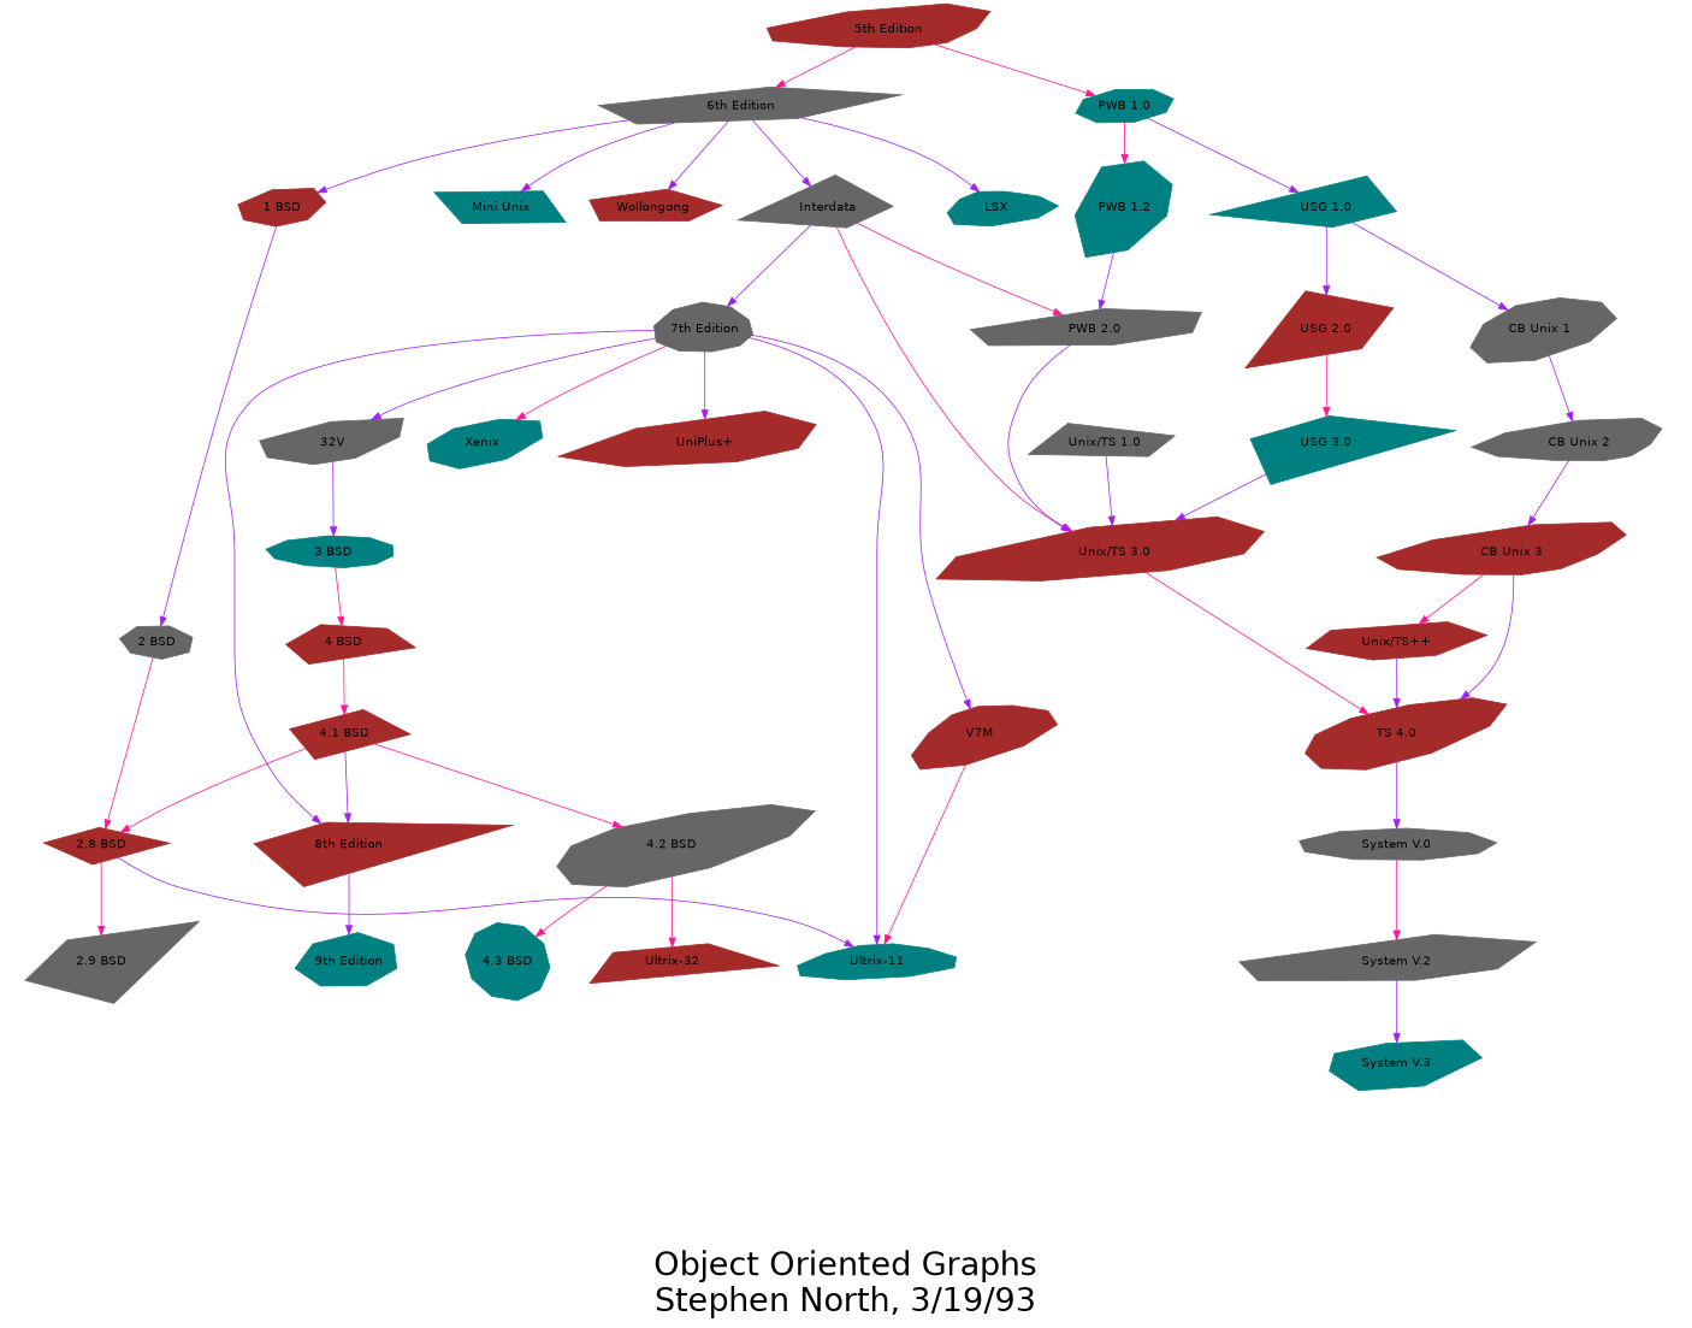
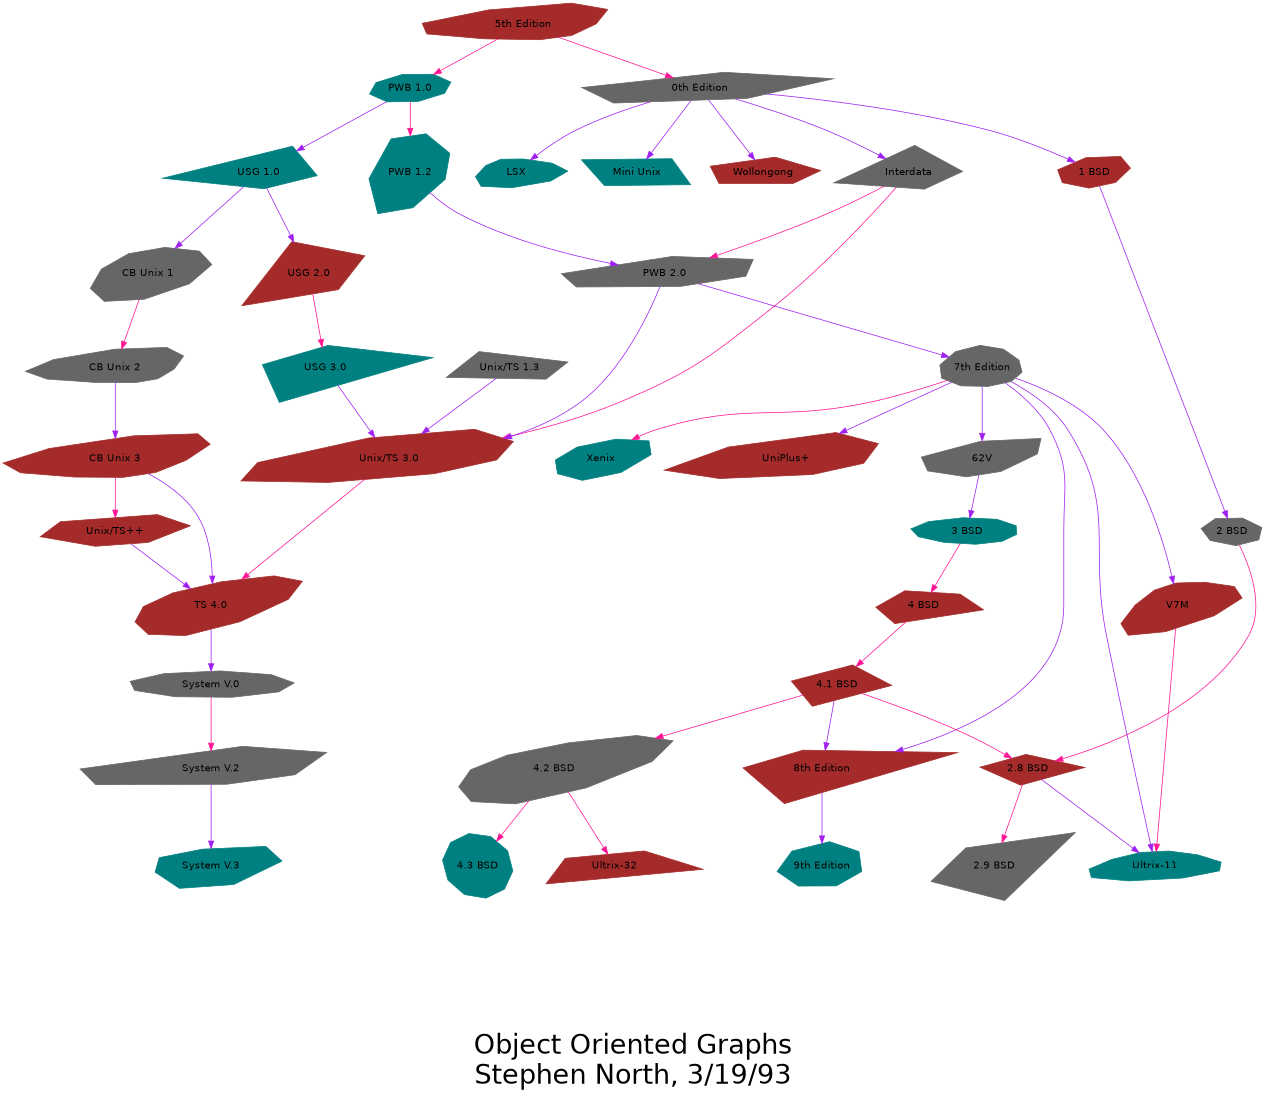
  digraph {
    fontname=Helvetica
    fontsize=36
    label="\n\n\n\nObject Oriented Graphs\nStephen North, 3/19/93"
    rankdir=TB
    node [color=brown fontname=Helvetica orientation=50 shape=polygon sides=4 style=filled]
    edge [color=purple]
    "5th Edition" [distortion=0.936354 height=0.62845 orientation=28 sides=9 skew=-0.126818 width=2.4513]
-   "6th Edition" [color=gray40 distortion=0.238792 height=0.53832 orientation=11 sides=5 skew=0.995935 width=3.0296]
+   "6th Edition" [color=gray40 distortion=0.238792 height=0.53832 orientation=11 sides=5 skew=0.995935 width=3.0296 label="0th Edition"]
    "PWB 1.0" [color=teal distortion=0.019636 height=0.5066 orientation=79 sides=8 skew=-0.440424 width=1.4451]
    LSX [color=teal distortion=-0.698271 height=0.53598 orientation=22 sides=9 skew=-0.195492 width=1.2562]
    "1 BSD" [distortion=0.265084 height=0.54133 orientation=26 sides=7 skew=0.403659 width=1.2527]
    "Mini Unix" [color=teal distortion=0.039386 height=0.5 orientation=2 skew=-0.461120 width=1.8894]
    Wollongong [distortion=0.228564 height=0.5333 orientation=63 sides=5 skew=-0.062846 width=2.0084]
    Interdata [color=gray40 distortion=0.624013 height=0.704 orientation=56 skew=0.101396 width=2.2595]
    "PWB 1.2" [color=teal distortion=0.640971 height=0.88033 orientation=84 sides=7 skew=-0.768455 width=1.4928]
    "USG 1.0" [color=teal distortion=0.758942 height=0.69721 orientation=42 skew=0.039886 width=2.5329]
    "2 BSD" [color=gray40 distortion=-0.010661 height=0.51591 orientation=84 sides=7 skew=0.179249 width=1.1422]
    "Unix/TS 3.0" [distortion=0.731383 height=0.73633 orientation=43 sides=8 skew=-0.824612 width=3.1145]
    "PWB 2.0" [color=gray40 distortion=0.592100 height=0.56098 orientation=34 sides=6 skew=-0.719269 width=2.401]
    "7th Edition" [color=gray40 distortion=0.298417 height=0.64255 orientation=65 sides=10 skew=0.310367 width=1.5756]
    "CB Unix 1" [color=gray40 distortion=-0.348692 height=0.72208 orientation=42 sides=9 skew=0.767058 width=1.9071]
    "USG 2.0" [distortion=0.748625 height=0.77619 orientation=74 skew=-0.647656 width=2.1103]
    "2.8 BSD" [distortion=-0.239422 height=0.55846 orientation=44 skew=0.053841 width=1.9268]
    "TS 4.0" [distortion=-0.641701 height=0.75173 sides=10 skew=-0.952502 width=1.9319]
    "8th Edition" [distortion=-0.997093 height=0.80427 skew=-0.061117 width=3.2588]
-   "32V" [color=gray40 distortion=0.878516 height=0.60598 orientation=19 sides=7 skew=0.592905 width=1.3648]
+   "32V" [color=gray40 distortion=0.878516 height=0.60598 orientation=19 sides=7 skew=0.592905 width=1.3648 label="62V"]
    V7M [distortion=-0.960249 height=0.74745 orientation=32 sides=10 skew=0.460424 width=1.4322]
    "Ultrix-11" [color=teal distortion=-0.633186 height=0.53138 orientation=10 sides=10 skew=0.333125 width=1.7938]
    Xenix [color=teal distortion=-0.337997 height=0.63729 orientation=52 sides=8 skew=-0.760726 width=1.3725]
    "UniPlus+" [distortion=0.788483 height=0.69194 orientation=39 sides=7 skew=-0.526284 width=2.5716]
    "System V.0" [color=gray40 distortion=0.021556 height=0.5 orientation=26 sides=9 skew=-0.729938 width=2.2834]
    "9th Edition" [color=teal distortion=0.138690 height=0.66083 orientation=55 sides=7 skew=0.554049 width=1.6632]
    "3 BSD" [color=teal distortion=0.251820 height=0.5 orientation=18 sides=10 skew=-0.530618 width=1.5057]
    "4 BSD" [distortion=-0.772300 height=0.58561 orientation=24 sides=5 skew=-0.028475 width=1.68]
    "2.9 BSD" [color=gray40 distortion=-0.843381 height=0.80291 orientation=70 skew=-0.601395 width=2.3014]
    "4.1 BSD" [distortion=-0.226170 height=0.6378 orientation=38 skew=0.504053 width=1.892]
    "4.2 BSD" [color=gray40 distortion=-0.807349 height=0.81143 sides=10 skew=-0.908842 width=2.4079]
    "4.3 BSD" [color=teal distortion=-0.030619 height=0.77622 orientation=76 sides=10 skew=0.985021 width=1.3098]
    "Ultrix-32" [distortion=-0.644209 height=0.58223 orientation=21 skew=0.307836 width=2.4029]
    "CB Unix 2" [color=gray40 distortion=0.851818 height=0.61186 orientation=32 sides=10 skew=-0.020120 width=2.2509]
    "USG 3.0" [color=teal distortion=-0.848455 height=0.80243 orientation=44 skew=0.267152 width=2.6638]
    "CB Unix 3" [distortion=0.992237 height=0.674 orientation=29 sides=10 skew=0.256102 width=2.5175]
    "Unix/TS++" [distortion=0.545461 height=0.55238 orientation=16 sides=6 skew=0.313589 width=2.1927]
-   "Unix/TS 1.0" [color=gray40 distortion=0.305594 height=0.5422 orientation=75 skew=0.070516 width=2.2979]
+   "Unix/TS 1.0" [color=gray40 distortion=0.305594 height=0.5422 orientation=75 skew=0.070516 width=2.2979 label="Unix/TS 1.3"]
    "System V.2" [color=gray40 distortion=0.985153 height=0.64346 orientation=33 sides=6 skew=-0.399752 width=2.9816]
    "System V.3" [color=teal distortion=-0.687574 height=0.64742 orientation=58 sides=7 skew=-0.180116 width=2.1571]
    "5th Edition" -> "6th Edition" [color=deeppink]
    "5th Edition" -> "PWB 1.0" [color=deeppink]
    "6th Edition" -> LSX
    "6th Edition" -> "1 BSD"
    "6th Edition" -> "Mini Unix"
    "6th Edition" -> Wollongong
    "6th Edition" -> Interdata
    "PWB 1.0" -> "PWB 1.2" [color=deeppink]
    "PWB 1.0" -> "USG 1.0"
    "1 BSD" -> "2 BSD"
    Interdata -> "Unix/TS 3.0" [color=deeppink]
    Interdata -> "PWB 2.0" [color=deeppink]
-   Interdata -> "7th Edition"
+   "PWB 2.0" -> "7th Edition"
    "PWB 1.2" -> "PWB 2.0"
    "USG 1.0" -> "CB Unix 1"
    "USG 1.0" -> "USG 2.0"
    "2 BSD" -> "2.8 BSD" [color=deeppink]
    "Unix/TS 3.0" -> "TS 4.0" [color=deeppink]
    "PWB 2.0" -> "Unix/TS 3.0"
    "7th Edition" -> "8th Edition"
    "7th Edition" -> "32V"
    "7th Edition" -> V7M
    "7th Edition" -> "Ultrix-11"
    "7th Edition" -> Xenix [color=deeppink]
    "7th Edition" -> "UniPlus+"
-   "CB Unix 1" -> "CB Unix 2"
+   "CB Unix 1" -> "CB Unix 2" [color=deeppink]
    "USG 2.0" -> "USG 3.0" [color=deeppink]
    "2.8 BSD" -> "Ultrix-11"
    "2.8 BSD" -> "2.9 BSD" [color=deeppink]
    "TS 4.0" -> "System V.0"
    "8th Edition" -> "9th Edition"
    "32V" -> "3 BSD"
    V7M -> "Ultrix-11" [color=deeppink]
    "System V.0" -> "System V.2" [color=deeppink]
    "3 BSD" -> "4 BSD" [color=deeppink]
    "4 BSD" -> "4.1 BSD" [color=deeppink]
    "4.1 BSD" -> "2.8 BSD" [color=deeppink]
    "4.1 BSD" -> "8th Edition"
    "4.1 BSD" -> "4.2 BSD" [color=deeppink]
    "4.2 BSD" -> "4.3 BSD" [color=deeppink]
    "4.2 BSD" -> "Ultrix-32" [color=deeppink]
    "CB Unix 2" -> "CB Unix 3"
    "USG 3.0" -> "Unix/TS 3.0"
    "CB Unix 3" -> "TS 4.0"
    "CB Unix 3" -> "Unix/TS++" [color=deeppink]
    "Unix/TS++" -> "TS 4.0"
    "Unix/TS 1.0" -> "Unix/TS 3.0"
    "System V.2" -> "System V.3"
  }
